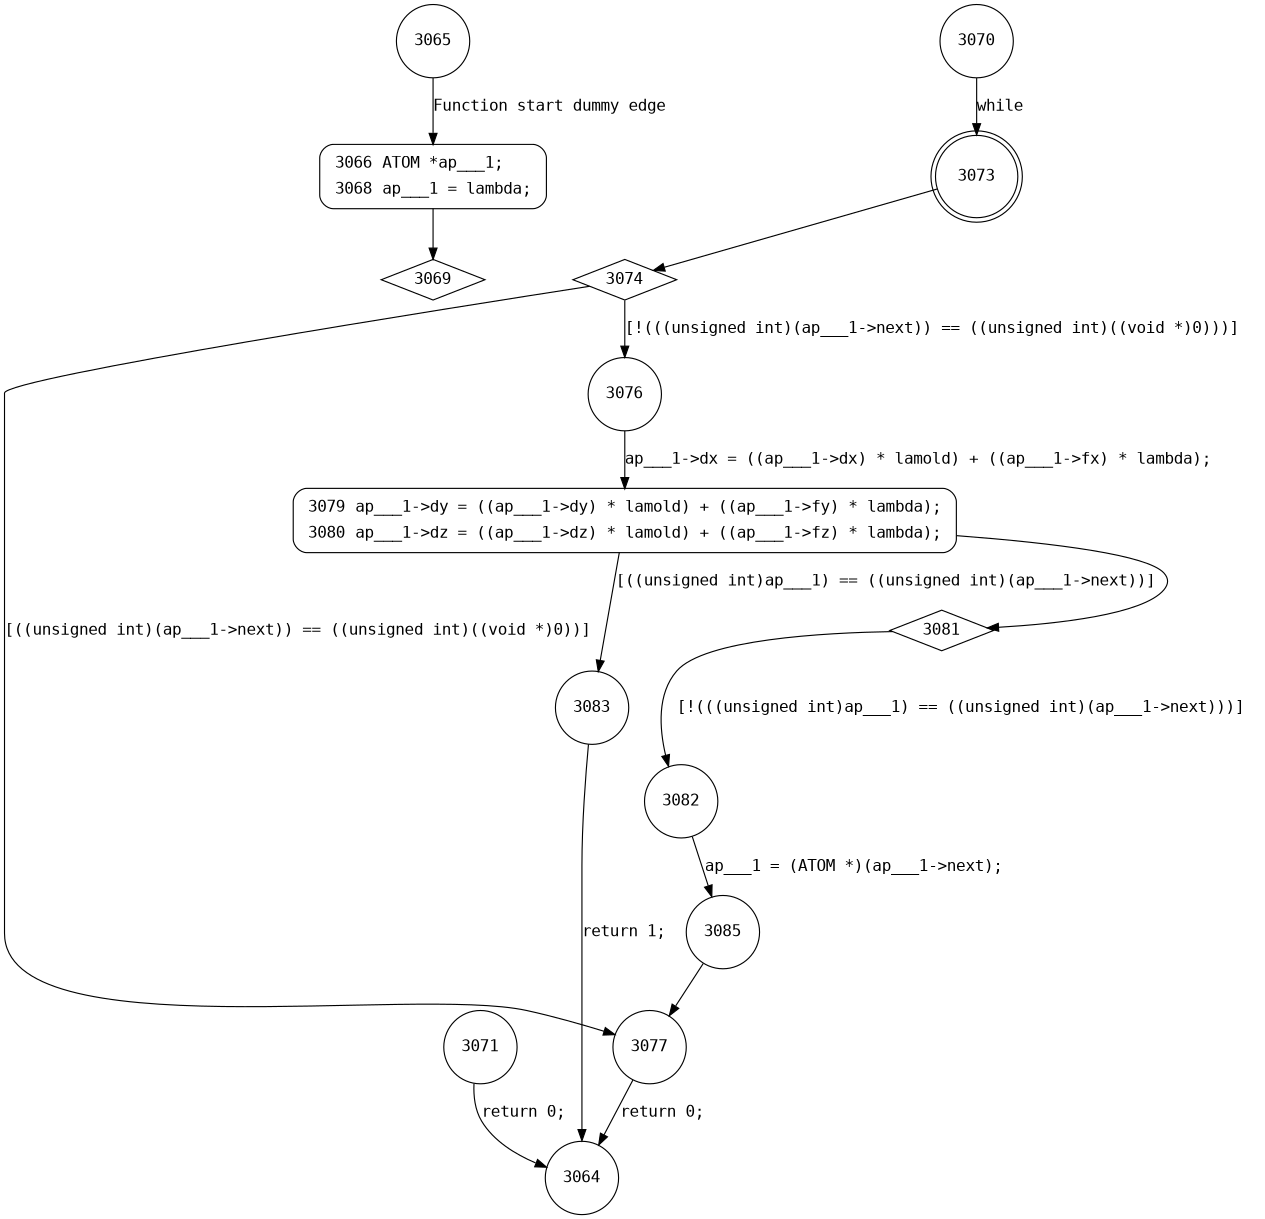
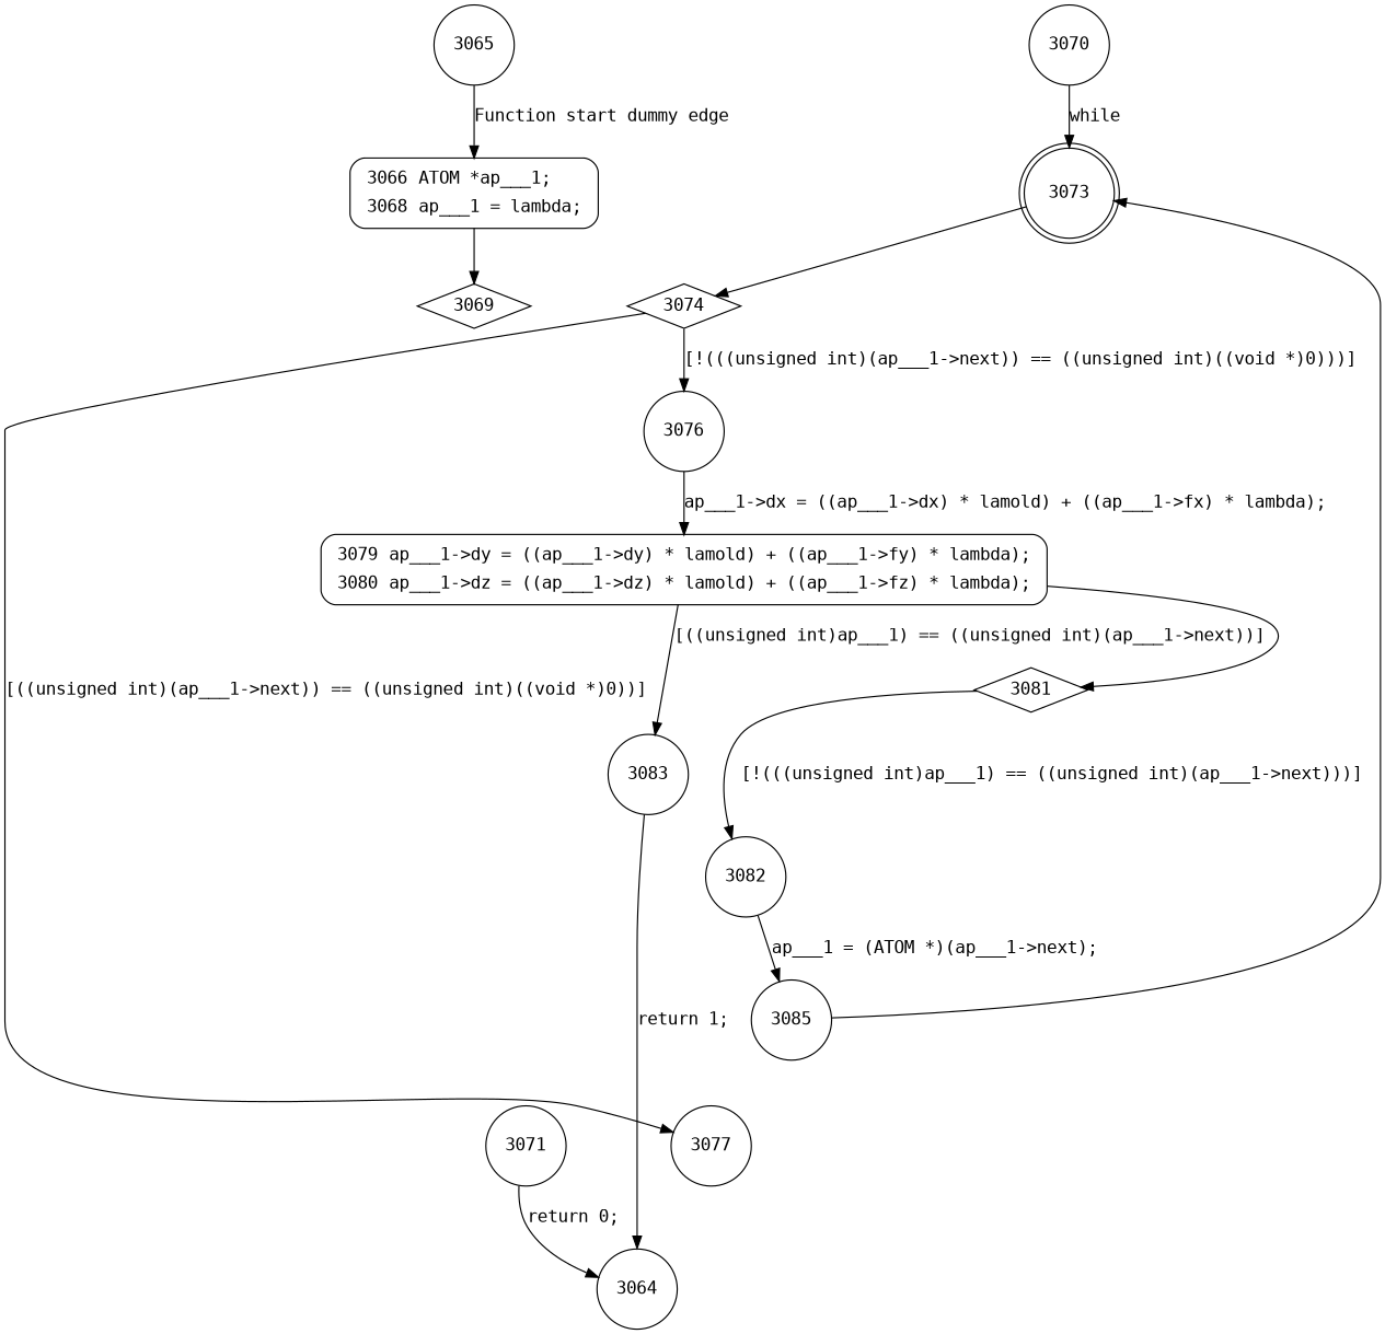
  digraph {
    fontname="DejaVu Sans Mono"
    node [fontname="DejaVu Sans Mono" shape=circle]
    edge [fontname="DejaVu Sans Mono"]
    n1 [fillcolor=white label=<<table border="0" cellborder="0" cellpadding="3" bgcolor="white"><tr><td align="right">3066</td><td align="left">ATOM *ap___1;</td></tr><tr><td align="right">3068</td><td align="left">ap___1 = lambda;</td></tr></table>> penwidth=1 shape=Mrecord style="filled,bold"]
    3065
    3069 [shape=diamond]
    3073 [shape=doublecircle]
    3070
    3071
    3064
    3074 [shape=diamond]
    3076
    3077
    n11 [fillcolor=white label=<<table border="0" cellborder="0" cellpadding="3" bgcolor="white"><tr><td align="right">3079</td><td align="left">ap___1-&gt;dy = ((ap___1-&gt;dy) * lamold) + ((ap___1-&gt;fy) * lambda);</td></tr><tr><td align="right">3080</td><td align="left">ap___1-&gt;dz = ((ap___1-&gt;dz) * lamold) + ((ap___1-&gt;fz) * lambda);</td></tr></table>> penwidth=1 shape=Mrecord style="filled,bold"]
    3081 [shape=diamond]
    3083
    3082
    3085
    n1 -> 3069
    3065 -> n1 [label="Function start dummy edge"]
    3073 -> 3074
    3070 -> 3073 [label=while]
    3071 -> 3064 [label="return 0;"]
    3074 -> 3076 [label="[!(((unsigned int)(ap___1->next)) == ((unsigned int)((void *)0)))]"]
    3074 -> 3077 [label="[((unsigned int)(ap___1->next)) == ((unsigned int)((void *)0))]"]
    3076 -> n11 [label="ap___1->dx = ((ap___1->dx) * lamold) + ((ap___1->fx) * lambda);"]
-   3077 -> 3064 [label="return 0;"]
    n11 -> 3081
    n11 -> 3083 [label="[((unsigned int)ap___1) == ((unsigned int)(ap___1->next))]"]
    3081 -> 3082 [label="[!(((unsigned int)ap___1) == ((unsigned int)(ap___1->next)))]"]
    3083 -> 3064 [label="return 1;"]
    3082 -> 3085 [label="ap___1 = (ATOM *)(ap___1->next);"]
-   3085 -> 3077
+   3085 -> 3073
  }
